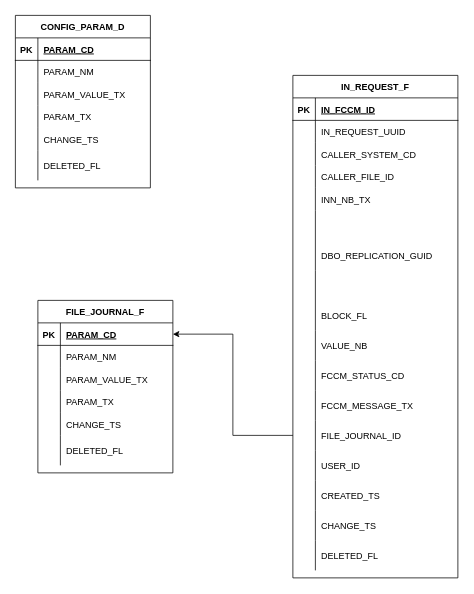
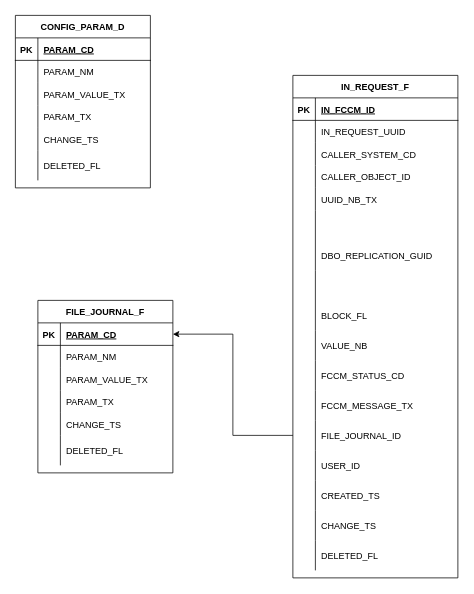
  <mxCell id="0" />
  <mxCell id="1" parent="0" />
  <mxCell id="2" value="CONFIG_PARAM_D" style="shape=table;startSize=30;container=1;collapsible=1;childLayout=tableLayout;fixedRows=1;rowLines=0;fontStyle=1;align=center;resizeLast=1;" vertex="1" parent="1"><mxGeometry x="20" y="20" width="180" height="230" as="geometry" /></mxCell>
  <mxCell id="3" value="" style="shape=partialRectangle;collapsible=0;dropTarget=0;pointerEvents=0;fillColor=none;top=0;left=0;bottom=1;right=0;points=[[0,0.5],[1,0.5]];portConstraint=eastwest;" vertex="1" parent="2"><mxGeometry y="30" width="180" height="30" as="geometry" /></mxCell>
  <mxCell id="4" value="PK" style="shape=partialRectangle;connectable=0;fillColor=none;top=0;left=0;bottom=0;right=0;fontStyle=1;overflow=hidden;" vertex="1" parent="3"><mxGeometry width="30" height="30" as="geometry" /></mxCell>
  <mxCell id="5" value="PARAM_CD" style="shape=partialRectangle;connectable=0;fillColor=none;top=0;left=0;bottom=0;right=0;align=left;spacingLeft=6;fontStyle=5;overflow=hidden;" vertex="1" parent="3"><mxGeometry x="30" width="150" height="30" as="geometry" /></mxCell>
  <mxCell id="6" value="" style="shape=partialRectangle;collapsible=0;dropTarget=0;pointerEvents=0;fillColor=none;top=0;left=0;bottom=0;right=0;points=[[0,0.5],[1,0.5]];portConstraint=eastwest;" vertex="1" parent="2"><mxGeometry y="60" width="180" height="30" as="geometry" /></mxCell>
  <mxCell id="7" value="" style="shape=partialRectangle;connectable=0;fillColor=none;top=0;left=0;bottom=0;right=0;editable=1;overflow=hidden;" vertex="1" parent="6"><mxGeometry width="30" height="30" as="geometry" /></mxCell>
  <mxCell id="8" value="PARAM_NM" style="shape=partialRectangle;connectable=0;fillColor=none;top=0;left=0;bottom=0;right=0;align=left;spacingLeft=6;overflow=hidden;" vertex="1" parent="6"><mxGeometry x="30" width="150" height="30" as="geometry" /></mxCell>
  <mxCell id="9" value="" style="shape=partialRectangle;collapsible=0;dropTarget=0;pointerEvents=0;fillColor=none;top=0;left=0;bottom=0;right=0;points=[[0,0.5],[1,0.5]];portConstraint=eastwest;" vertex="1" parent="2"><mxGeometry y="90" width="180" height="30" as="geometry" /></mxCell>
  <mxCell id="10" value="" style="shape=partialRectangle;connectable=0;fillColor=none;top=0;left=0;bottom=0;right=0;editable=1;overflow=hidden;" vertex="1" parent="9"><mxGeometry width="30" height="30" as="geometry" /></mxCell>
  <mxCell id="11" value="PARAM_VALUE_TX" style="shape=partialRectangle;connectable=0;fillColor=none;top=0;left=0;bottom=0;right=0;align=left;spacingLeft=6;overflow=hidden;" vertex="1" parent="9"><mxGeometry x="30" width="150" height="30" as="geometry" /></mxCell>
  <mxCell id="12" value="" style="shape=partialRectangle;collapsible=0;dropTarget=0;pointerEvents=0;fillColor=none;top=0;left=0;bottom=0;right=0;points=[[0,0.5],[1,0.5]];portConstraint=eastwest;" vertex="1" parent="2"><mxGeometry y="120" width="180" height="30" as="geometry" /></mxCell>
  <mxCell id="13" value="" style="shape=partialRectangle;connectable=0;fillColor=none;top=0;left=0;bottom=0;right=0;editable=1;overflow=hidden;" vertex="1" parent="12"><mxGeometry width="30" height="30" as="geometry" /></mxCell>
  <mxCell id="14" value="PARAM_TX" style="shape=partialRectangle;connectable=0;fillColor=none;top=0;left=0;bottom=0;right=0;align=left;spacingLeft=6;overflow=hidden;" vertex="1" parent="12"><mxGeometry x="30" width="150" height="30" as="geometry" /></mxCell>
  <mxCell id="15" value="" style="shape=partialRectangle;collapsible=0;dropTarget=0;pointerEvents=0;fillColor=none;top=0;left=0;bottom=0;right=0;points=[[0,0.5],[1,0.5]];portConstraint=eastwest;" vertex="1" parent="2"><mxGeometry y="150" width="180" height="30" as="geometry" /></mxCell>
  <mxCell id="16" value="" style="shape=partialRectangle;connectable=0;fillColor=none;top=0;left=0;bottom=0;right=0;editable=1;overflow=hidden;" vertex="1" parent="15"><mxGeometry width="30" height="30" as="geometry" /></mxCell>
  <mxCell id="17" value="CHANGE_TS" style="shape=partialRectangle;connectable=0;fillColor=none;top=0;left=0;bottom=0;right=0;align=left;spacingLeft=6;overflow=hidden;" vertex="1" parent="15"><mxGeometry x="30" width="150" height="30" as="geometry" /></mxCell>
  <mxCell id="18" value="" style="shape=partialRectangle;collapsible=0;dropTarget=0;pointerEvents=0;fillColor=none;top=0;left=0;bottom=0;right=0;points=[[0,0.5],[1,0.5]];portConstraint=eastwest;" vertex="1" parent="2"><mxGeometry y="180" width="180" height="40" as="geometry" /></mxCell>
  <mxCell id="19" value="" style="shape=partialRectangle;connectable=0;fillColor=none;top=0;left=0;bottom=0;right=0;editable=1;overflow=hidden;" vertex="1" parent="18"><mxGeometry width="30" height="40" as="geometry" /></mxCell>
  <mxCell id="20" value="DELETED_FL" style="shape=partialRectangle;connectable=0;fillColor=none;top=0;left=0;bottom=0;right=0;align=left;spacingLeft=6;overflow=hidden;" vertex="1" parent="18"><mxGeometry x="30" width="150" height="40" as="geometry" /></mxCell>
  <mxCell id="21" value="IN_REQUEST_F" style="shape=table;startSize=30;container=1;collapsible=1;childLayout=tableLayout;fixedRows=1;rowLines=0;fontStyle=1;align=center;resizeLast=1;" vertex="1" parent="1"><mxGeometry x="390" y="100" width="220" height="670" as="geometry" /></mxCell>
  <mxCell id="22" value="" style="shape=partialRectangle;collapsible=0;dropTarget=0;pointerEvents=0;fillColor=none;top=0;left=0;bottom=1;right=0;points=[[0,0.5],[1,0.5]];portConstraint=eastwest;" vertex="1" parent="21"><mxGeometry y="30" width="220" height="30" as="geometry" /></mxCell>
  <mxCell id="23" value="PK" style="shape=partialRectangle;connectable=0;fillColor=none;top=0;left=0;bottom=0;right=0;fontStyle=1;overflow=hidden;" vertex="1" parent="22"><mxGeometry width="30" height="30" as="geometry" /></mxCell>
  <mxCell id="24" value="IN_FCCM_ID" style="shape=partialRectangle;connectable=0;fillColor=none;top=0;left=0;bottom=0;right=0;align=left;spacingLeft=6;fontStyle=5;overflow=hidden;" vertex="1" parent="22"><mxGeometry x="30" width="190" height="30" as="geometry" /></mxCell>
  <mxCell id="25" value="" style="shape=partialRectangle;collapsible=0;dropTarget=0;pointerEvents=0;fillColor=none;top=0;left=0;bottom=0;right=0;points=[[0,0.5],[1,0.5]];portConstraint=eastwest;" vertex="1" parent="21"><mxGeometry y="60" width="220" height="30" as="geometry" /></mxCell>
  <mxCell id="26" value="" style="shape=partialRectangle;connectable=0;fillColor=none;top=0;left=0;bottom=0;right=0;editable=1;overflow=hidden;" vertex="1" parent="25"><mxGeometry width="30" height="30" as="geometry" /></mxCell>
  <mxCell id="27" value="IN_REQUEST_UUID" style="shape=partialRectangle;connectable=0;fillColor=none;top=0;left=0;bottom=0;right=0;align=left;spacingLeft=6;overflow=hidden;" vertex="1" parent="25"><mxGeometry x="30" width="190" height="30" as="geometry" /></mxCell>
  <mxCell id="28" value="" style="shape=partialRectangle;collapsible=0;dropTarget=0;pointerEvents=0;fillColor=none;top=0;left=0;bottom=0;right=0;points=[[0,0.5],[1,0.5]];portConstraint=eastwest;" vertex="1" parent="21"><mxGeometry y="90" width="220" height="30" as="geometry" /></mxCell>
  <mxCell id="29" value="" style="shape=partialRectangle;connectable=0;fillColor=none;top=0;left=0;bottom=0;right=0;editable=1;overflow=hidden;" vertex="1" parent="28"><mxGeometry width="30" height="30" as="geometry" /></mxCell>
  <mxCell id="30" value="CALLER_SYSTEM_CD" style="shape=partialRectangle;connectable=0;fillColor=none;top=0;left=0;bottom=0;right=0;align=left;spacingLeft=6;overflow=hidden;" vertex="1" parent="28"><mxGeometry x="30" width="190" height="30" as="geometry" /></mxCell>
  <mxCell id="31" value="" style="shape=partialRectangle;collapsible=0;dropTarget=0;pointerEvents=0;fillColor=none;top=0;left=0;bottom=0;right=0;points=[[0,0.5],[1,0.5]];portConstraint=eastwest;" vertex="1" parent="21"><mxGeometry y="120" width="220" height="30" as="geometry" /></mxCell>
  <mxCell id="32" value="" style="shape=partialRectangle;connectable=0;fillColor=none;top=0;left=0;bottom=0;right=0;editable=1;overflow=hidden;" vertex="1" parent="31"><mxGeometry width="30" height="30" as="geometry" /></mxCell>
- <mxCell id="33" value="CALLER_FILE_ID" style="shape=partialRectangle;connectable=0;fillColor=none;top=0;left=0;bottom=0;right=0;align=left;spacingLeft=6;overflow=hidden;" vertex="1" parent="31"><mxGeometry x="30" width="190" height="30" as="geometry" /></mxCell>
+ <mxCell id="33" value="CALLER_OBJECT_ID" style="shape=partialRectangle;connectable=0;fillColor=none;top=0;left=0;bottom=0;right=0;align=left;spacingLeft=6;overflow=hidden;" vertex="1" parent="31"><mxGeometry x="30" width="190" height="30" as="geometry" /></mxCell>
  <mxCell id="34" value="" style="shape=partialRectangle;collapsible=0;dropTarget=0;pointerEvents=0;fillColor=none;top=0;left=0;bottom=0;right=0;points=[[0,0.5],[1,0.5]];portConstraint=eastwest;" vertex="1" parent="21"><mxGeometry y="150" width="220" height="30" as="geometry" /></mxCell>
  <mxCell id="35" value="" style="shape=partialRectangle;connectable=0;fillColor=none;top=0;left=0;bottom=0;right=0;editable=1;overflow=hidden;" vertex="1" parent="34"><mxGeometry width="30" height="30" as="geometry" /></mxCell>
- <mxCell id="36" value="INN_NB_TX" style="shape=partialRectangle;connectable=0;fillColor=none;top=0;left=0;bottom=0;right=0;align=left;spacingLeft=6;overflow=hidden;" vertex="1" parent="34"><mxGeometry x="30" width="190" height="30" as="geometry" /></mxCell>
+ <mxCell id="36" value="UUID_NB_TX" style="shape=partialRectangle;connectable=0;fillColor=none;top=0;left=0;bottom=0;right=0;align=left;spacingLeft=6;overflow=hidden;" vertex="1" parent="34"><mxGeometry x="30" width="190" height="30" as="geometry" /></mxCell>
  <mxCell id="37" value="" style="shape=partialRectangle;collapsible=0;dropTarget=0;pointerEvents=0;fillColor=none;top=0;left=0;bottom=0;right=0;points=[[0,0.5],[1,0.5]];portConstraint=eastwest;" vertex="1" parent="21"><mxGeometry y="180" width="220" height="40" as="geometry" /></mxCell>
  <mxCell id="38" value="" style="shape=partialRectangle;connectable=0;fillColor=none;top=0;left=0;bottom=0;right=0;editable=1;overflow=hidden;" vertex="1" parent="37"><mxGeometry width="30" height="40" as="geometry" /></mxCell>
  <mxCell id="39" value="" style="shape=partialRectangle;collapsible=0;dropTarget=0;pointerEvents=0;fillColor=none;top=0;left=0;bottom=0;right=0;points=[[0,0.5],[1,0.5]];portConstraint=eastwest;" vertex="1" parent="21"><mxGeometry y="220" width="220" height="40" as="geometry" /></mxCell>
  <mxCell id="40" value="" style="shape=partialRectangle;connectable=0;fillColor=none;top=0;left=0;bottom=0;right=0;editable=1;overflow=hidden;" vertex="1" parent="39"><mxGeometry width="30" height="40" as="geometry" /></mxCell>
  <mxCell id="41" value="DBO_REPLICATION_GUID" style="shape=partialRectangle;connectable=0;fillColor=none;top=0;left=0;bottom=0;right=0;align=left;spacingLeft=6;overflow=hidden;" vertex="1" parent="39"><mxGeometry x="30" width="190" height="40" as="geometry" /></mxCell>
  <mxCell id="42" value="" style="shape=partialRectangle;collapsible=0;dropTarget=0;pointerEvents=0;fillColor=none;top=0;left=0;bottom=0;right=0;points=[[0,0.5],[1,0.5]];portConstraint=eastwest;" vertex="1" parent="21"><mxGeometry y="260" width="220" height="40" as="geometry" /></mxCell>
  <mxCell id="43" value="" style="shape=partialRectangle;connectable=0;fillColor=none;top=0;left=0;bottom=0;right=0;editable=1;overflow=hidden;" vertex="1" parent="42"><mxGeometry width="30" height="40" as="geometry" /></mxCell>
  <mxCell id="44" value="" style="shape=partialRectangle;collapsible=0;dropTarget=0;pointerEvents=0;fillColor=none;top=0;left=0;bottom=0;right=0;points=[[0,0.5],[1,0.5]];portConstraint=eastwest;" vertex="1" parent="21"><mxGeometry y="300" width="220" height="40" as="geometry" /></mxCell>
  <mxCell id="45" value="" style="shape=partialRectangle;connectable=0;fillColor=none;top=0;left=0;bottom=0;right=0;editable=1;overflow=hidden;" vertex="1" parent="44"><mxGeometry width="30" height="40" as="geometry" /></mxCell>
  <mxCell id="46" value="BLOCK_FL" style="shape=partialRectangle;connectable=0;fillColor=none;top=0;left=0;bottom=0;right=0;align=left;spacingLeft=6;overflow=hidden;" vertex="1" parent="44"><mxGeometry x="30" width="190" height="40" as="geometry" /></mxCell>
  <mxCell id="47" value="" style="shape=partialRectangle;collapsible=0;dropTarget=0;pointerEvents=0;fillColor=none;top=0;left=0;bottom=0;right=0;points=[[0,0.5],[1,0.5]];portConstraint=eastwest;" vertex="1" parent="21"><mxGeometry y="340" width="220" height="40" as="geometry" /></mxCell>
  <mxCell id="48" value="" style="shape=partialRectangle;connectable=0;fillColor=none;top=0;left=0;bottom=0;right=0;editable=1;overflow=hidden;" vertex="1" parent="47"><mxGeometry width="30" height="40" as="geometry" /></mxCell>
  <mxCell id="49" value="VALUE_NB" style="shape=partialRectangle;connectable=0;fillColor=none;top=0;left=0;bottom=0;right=0;align=left;spacingLeft=6;overflow=hidden;" vertex="1" parent="47"><mxGeometry x="30" width="190" height="40" as="geometry" /></mxCell>
  <mxCell id="50" value="" style="shape=partialRectangle;collapsible=0;dropTarget=0;pointerEvents=0;fillColor=none;top=0;left=0;bottom=0;right=0;points=[[0,0.5],[1,0.5]];portConstraint=eastwest;" vertex="1" parent="21"><mxGeometry y="380" width="220" height="40" as="geometry" /></mxCell>
  <mxCell id="51" value="" style="shape=partialRectangle;connectable=0;fillColor=none;top=0;left=0;bottom=0;right=0;editable=1;overflow=hidden;" vertex="1" parent="50"><mxGeometry width="30" height="40" as="geometry" /></mxCell>
  <mxCell id="52" value="FCCM_STATUS_CD" style="shape=partialRectangle;connectable=0;fillColor=none;top=0;left=0;bottom=0;right=0;align=left;spacingLeft=6;overflow=hidden;" vertex="1" parent="50"><mxGeometry x="30" width="190" height="40" as="geometry" /></mxCell>
  <mxCell id="53" value="" style="shape=partialRectangle;collapsible=0;dropTarget=0;pointerEvents=0;fillColor=none;top=0;left=0;bottom=0;right=0;points=[[0,0.5],[1,0.5]];portConstraint=eastwest;" vertex="1" parent="21"><mxGeometry y="420" width="220" height="40" as="geometry" /></mxCell>
  <mxCell id="54" value="" style="shape=partialRectangle;connectable=0;fillColor=none;top=0;left=0;bottom=0;right=0;editable=1;overflow=hidden;" vertex="1" parent="53"><mxGeometry width="30" height="40" as="geometry" /></mxCell>
  <mxCell id="55" value="FCCM_MESSAGE_TX" style="shape=partialRectangle;connectable=0;fillColor=none;top=0;left=0;bottom=0;right=0;align=left;spacingLeft=6;overflow=hidden;" vertex="1" parent="53"><mxGeometry x="30" width="190" height="40" as="geometry" /></mxCell>
  <mxCell id="56" value="" style="shape=partialRectangle;collapsible=0;dropTarget=0;pointerEvents=0;fillColor=none;top=0;left=0;bottom=0;right=0;points=[[0,0.5],[1,0.5]];portConstraint=eastwest;" vertex="1" parent="21"><mxGeometry y="460" width="220" height="40" as="geometry" /></mxCell>
  <mxCell id="57" value="" style="shape=partialRectangle;connectable=0;fillColor=none;top=0;left=0;bottom=0;right=0;editable=1;overflow=hidden;" vertex="1" parent="56"><mxGeometry width="30" height="40" as="geometry" /></mxCell>
  <mxCell id="58" value="FILE_JOURNAL_ID" style="shape=partialRectangle;connectable=0;fillColor=none;top=0;left=0;bottom=0;right=0;align=left;spacingLeft=6;overflow=hidden;" vertex="1" parent="56"><mxGeometry x="30" width="190" height="40" as="geometry" /></mxCell>
  <mxCell id="59" value="" style="shape=partialRectangle;collapsible=0;dropTarget=0;pointerEvents=0;fillColor=none;top=0;left=0;bottom=0;right=0;points=[[0,0.5],[1,0.5]];portConstraint=eastwest;" vertex="1" parent="21"><mxGeometry y="500" width="220" height="40" as="geometry" /></mxCell>
  <mxCell id="60" value="" style="shape=partialRectangle;connectable=0;fillColor=none;top=0;left=0;bottom=0;right=0;editable=1;overflow=hidden;" vertex="1" parent="59"><mxGeometry width="30" height="40" as="geometry" /></mxCell>
  <mxCell id="61" value="USER_ID" style="shape=partialRectangle;connectable=0;fillColor=none;top=0;left=0;bottom=0;right=0;align=left;spacingLeft=6;overflow=hidden;" vertex="1" parent="59"><mxGeometry x="30" width="190" height="40" as="geometry" /></mxCell>
  <mxCell id="62" value="" style="shape=partialRectangle;collapsible=0;dropTarget=0;pointerEvents=0;fillColor=none;top=0;left=0;bottom=0;right=0;points=[[0,0.5],[1,0.5]];portConstraint=eastwest;" vertex="1" parent="21"><mxGeometry y="540" width="220" height="40" as="geometry" /></mxCell>
  <mxCell id="63" value="" style="shape=partialRectangle;connectable=0;fillColor=none;top=0;left=0;bottom=0;right=0;editable=1;overflow=hidden;" vertex="1" parent="62"><mxGeometry width="30" height="40" as="geometry" /></mxCell>
  <mxCell id="64" value="CREATED_TS" style="shape=partialRectangle;connectable=0;fillColor=none;top=0;left=0;bottom=0;right=0;align=left;spacingLeft=6;overflow=hidden;" vertex="1" parent="62"><mxGeometry x="30" width="190" height="40" as="geometry" /></mxCell>
  <mxCell id="65" value="" style="shape=partialRectangle;collapsible=0;dropTarget=0;pointerEvents=0;fillColor=none;top=0;left=0;bottom=0;right=0;points=[[0,0.5],[1,0.5]];portConstraint=eastwest;" vertex="1" parent="21"><mxGeometry y="580" width="220" height="40" as="geometry" /></mxCell>
  <mxCell id="66" value="" style="shape=partialRectangle;connectable=0;fillColor=none;top=0;left=0;bottom=0;right=0;editable=1;overflow=hidden;" vertex="1" parent="65"><mxGeometry width="30" height="40" as="geometry" /></mxCell>
  <mxCell id="67" value="CHANGE_TS" style="shape=partialRectangle;connectable=0;fillColor=none;top=0;left=0;bottom=0;right=0;align=left;spacingLeft=6;overflow=hidden;" vertex="1" parent="65"><mxGeometry x="30" width="190" height="40" as="geometry" /></mxCell>
  <mxCell id="68" value="" style="shape=partialRectangle;collapsible=0;dropTarget=0;pointerEvents=0;fillColor=none;top=0;left=0;bottom=0;right=0;points=[[0,0.5],[1,0.5]];portConstraint=eastwest;" vertex="1" parent="21"><mxGeometry y="620" width="220" height="40" as="geometry" /></mxCell>
  <mxCell id="69" value="" style="shape=partialRectangle;connectable=0;fillColor=none;top=0;left=0;bottom=0;right=0;editable=1;overflow=hidden;" vertex="1" parent="68"><mxGeometry width="30" height="40" as="geometry" /></mxCell>
  <mxCell id="70" value="DELETED_FL" style="shape=partialRectangle;connectable=0;fillColor=none;top=0;left=0;bottom=0;right=0;align=left;spacingLeft=6;overflow=hidden;" vertex="1" parent="68"><mxGeometry x="30" width="190" height="40" as="geometry" /></mxCell>
  <mxCell id="71" style="edgeStyle=orthogonalEdgeStyle;rounded=0;orthogonalLoop=1;jettySize=auto;html=1;exitX=0;exitY=0.5;exitDx=0;exitDy=0;entryX=1;entryY=0.5;entryDx=0;entryDy=0;" edge="1" parent="1" source="56" target="73"><mxGeometry relative="1" as="geometry" /></mxCell>
  <mxCell id="72" value="FILE_JOURNAL_F" style="shape=table;startSize=30;container=1;collapsible=1;childLayout=tableLayout;fixedRows=1;rowLines=0;fontStyle=1;align=center;resizeLast=1;" vertex="1" parent="1"><mxGeometry x="50" y="400" width="180" height="230" as="geometry" /></mxCell>
  <mxCell id="73" value="" style="shape=partialRectangle;collapsible=0;dropTarget=0;pointerEvents=0;fillColor=none;top=0;left=0;bottom=1;right=0;points=[[0,0.5],[1,0.5]];portConstraint=eastwest;" vertex="1" parent="72"><mxGeometry y="30" width="180" height="30" as="geometry" /></mxCell>
  <mxCell id="74" value="PK" style="shape=partialRectangle;connectable=0;fillColor=none;top=0;left=0;bottom=0;right=0;fontStyle=1;overflow=hidden;" vertex="1" parent="73"><mxGeometry width="30" height="30" as="geometry" /></mxCell>
  <mxCell id="75" value="PARAM_CD" style="shape=partialRectangle;connectable=0;fillColor=none;top=0;left=0;bottom=0;right=0;align=left;spacingLeft=6;fontStyle=5;overflow=hidden;" vertex="1" parent="73"><mxGeometry x="30" width="150" height="30" as="geometry" /></mxCell>
  <mxCell id="76" value="" style="shape=partialRectangle;collapsible=0;dropTarget=0;pointerEvents=0;fillColor=none;top=0;left=0;bottom=0;right=0;points=[[0,0.5],[1,0.5]];portConstraint=eastwest;" vertex="1" parent="72"><mxGeometry y="60" width="180" height="30" as="geometry" /></mxCell>
  <mxCell id="77" value="" style="shape=partialRectangle;connectable=0;fillColor=none;top=0;left=0;bottom=0;right=0;editable=1;overflow=hidden;" vertex="1" parent="76"><mxGeometry width="30" height="30" as="geometry" /></mxCell>
  <mxCell id="78" value="PARAM_NM" style="shape=partialRectangle;connectable=0;fillColor=none;top=0;left=0;bottom=0;right=0;align=left;spacingLeft=6;overflow=hidden;" vertex="1" parent="76"><mxGeometry x="30" width="150" height="30" as="geometry" /></mxCell>
  <mxCell id="79" value="" style="shape=partialRectangle;collapsible=0;dropTarget=0;pointerEvents=0;fillColor=none;top=0;left=0;bottom=0;right=0;points=[[0,0.5],[1,0.5]];portConstraint=eastwest;" vertex="1" parent="72"><mxGeometry y="90" width="180" height="30" as="geometry" /></mxCell>
  <mxCell id="80" value="" style="shape=partialRectangle;connectable=0;fillColor=none;top=0;left=0;bottom=0;right=0;editable=1;overflow=hidden;" vertex="1" parent="79"><mxGeometry width="30" height="30" as="geometry" /></mxCell>
  <mxCell id="81" value="PARAM_VALUE_TX" style="shape=partialRectangle;connectable=0;fillColor=none;top=0;left=0;bottom=0;right=0;align=left;spacingLeft=6;overflow=hidden;" vertex="1" parent="79"><mxGeometry x="30" width="150" height="30" as="geometry" /></mxCell>
  <mxCell id="82" value="" style="shape=partialRectangle;collapsible=0;dropTarget=0;pointerEvents=0;fillColor=none;top=0;left=0;bottom=0;right=0;points=[[0,0.5],[1,0.5]];portConstraint=eastwest;" vertex="1" parent="72"><mxGeometry y="120" width="180" height="30" as="geometry" /></mxCell>
  <mxCell id="83" value="" style="shape=partialRectangle;connectable=0;fillColor=none;top=0;left=0;bottom=0;right=0;editable=1;overflow=hidden;" vertex="1" parent="82"><mxGeometry width="30" height="30" as="geometry" /></mxCell>
  <mxCell id="84" value="PARAM_TX" style="shape=partialRectangle;connectable=0;fillColor=none;top=0;left=0;bottom=0;right=0;align=left;spacingLeft=6;overflow=hidden;" vertex="1" parent="82"><mxGeometry x="30" width="150" height="30" as="geometry" /></mxCell>
  <mxCell id="85" value="" style="shape=partialRectangle;collapsible=0;dropTarget=0;pointerEvents=0;fillColor=none;top=0;left=0;bottom=0;right=0;points=[[0,0.5],[1,0.5]];portConstraint=eastwest;" vertex="1" parent="72"><mxGeometry y="150" width="180" height="30" as="geometry" /></mxCell>
  <mxCell id="86" value="" style="shape=partialRectangle;connectable=0;fillColor=none;top=0;left=0;bottom=0;right=0;editable=1;overflow=hidden;" vertex="1" parent="85"><mxGeometry width="30" height="30" as="geometry" /></mxCell>
  <mxCell id="87" value="CHANGE_TS" style="shape=partialRectangle;connectable=0;fillColor=none;top=0;left=0;bottom=0;right=0;align=left;spacingLeft=6;overflow=hidden;" vertex="1" parent="85"><mxGeometry x="30" width="150" height="30" as="geometry" /></mxCell>
  <mxCell id="88" value="" style="shape=partialRectangle;collapsible=0;dropTarget=0;pointerEvents=0;fillColor=none;top=0;left=0;bottom=0;right=0;points=[[0,0.5],[1,0.5]];portConstraint=eastwest;" vertex="1" parent="72"><mxGeometry y="180" width="180" height="40" as="geometry" /></mxCell>
  <mxCell id="89" value="" style="shape=partialRectangle;connectable=0;fillColor=none;top=0;left=0;bottom=0;right=0;editable=1;overflow=hidden;" vertex="1" parent="88"><mxGeometry width="30" height="40" as="geometry" /></mxCell>
  <mxCell id="90" value="DELETED_FL" style="shape=partialRectangle;connectable=0;fillColor=none;top=0;left=0;bottom=0;right=0;align=left;spacingLeft=6;overflow=hidden;" vertex="1" parent="88"><mxGeometry x="30" width="150" height="40" as="geometry" /></mxCell>
